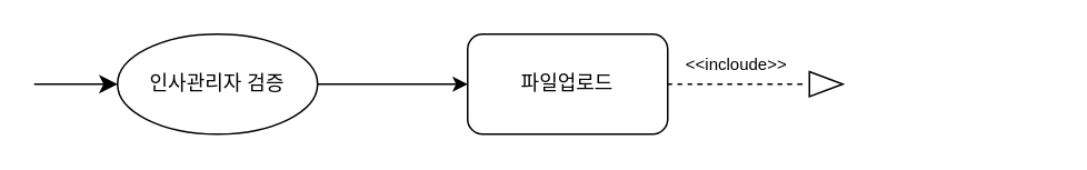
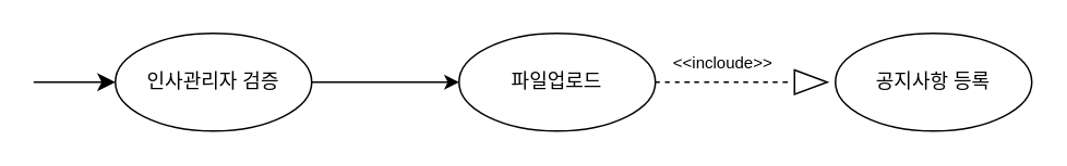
  <mxCell id="0" />
  <mxCell id="1" parent="0" />
- <mxCell id="2" value="파일업로드" style="whiteSpace=wrap;html=1;rounded=1;" parent="1" vertex="1"><mxGeometry x="280" y="20" width="120" height="60" as="geometry" /></mxCell>
+ <mxCell id="2" value="파일업로드" style="ellipse;whiteSpace=wrap;html=1;" parent="1" vertex="1"><mxGeometry x="280" y="20" width="120" height="60" as="geometry" /></mxCell>
+ <mxCell id="3" value="공지사항 등록" style="ellipse;whiteSpace=wrap;html=1;" parent="1" vertex="1"><mxGeometry x="510" y="20" width="120" height="60" as="geometry" /></mxCell>
  <mxCell id="4" style="entryX=0;entryY=0.5;entryDx=0;entryDy=0;" parent="1" target="2" edge="1"><mxGeometry relative="1" as="geometry"><mxPoint x="190" y="50" as="sourcePoint" /></mxGeometry></mxCell>
  <mxCell id="5" value="" style="endArrow=none;dashed=1;html=1;rounded=0;fontSize=12;startSize=8;endSize=8;curved=1;exitX=1;exitY=0.5;exitDx=0;exitDy=0;" parent="1" source="2" edge="1"><mxGeometry width="50" height="50" relative="1" as="geometry"><mxPoint x="394" y="10" as="sourcePoint" /><mxPoint x="483" y="50" as="targetPoint" /></mxGeometry></mxCell>
  <mxCell id="6" value="&lt;font style=&quot;font-size: 10px; font-weight: normal;&quot;&gt;&amp;lt;&amp;lt;incloude&amp;gt;&amp;gt;&lt;/font&gt;" style="text;strokeColor=none;fillColor=none;html=1;fontSize=24;fontStyle=1;verticalAlign=middle;align=center;" parent="1" vertex="1"><mxGeometry x="408" y="25.5" width="66" height="17" as="geometry" /></mxCell>
  <mxCell id="7" value="" style="triangle;whiteSpace=wrap;html=1;" parent="1" vertex="1"><mxGeometry x="485" y="42.5" width="20" height="15" as="geometry" /></mxCell>
  <mxCell id="8" value="인사관리자 검증" style="ellipse;whiteSpace=wrap;html=1;" parent="1" vertex="1"><mxGeometry x="70" y="20" width="120" height="60" as="geometry" /></mxCell>
  <mxCell id="9" value="" style="endArrow=classic;html=1;rounded=0;fontSize=12;startSize=8;endSize=8;curved=1;entryX=0;entryY=0.5;entryDx=0;entryDy=0;" parent="1" target="8" edge="1"><mxGeometry width="50" height="50" relative="1" as="geometry"><mxPoint x="20" y="50" as="sourcePoint" /><mxPoint x="110" y="70" as="targetPoint" /></mxGeometry></mxCell>
